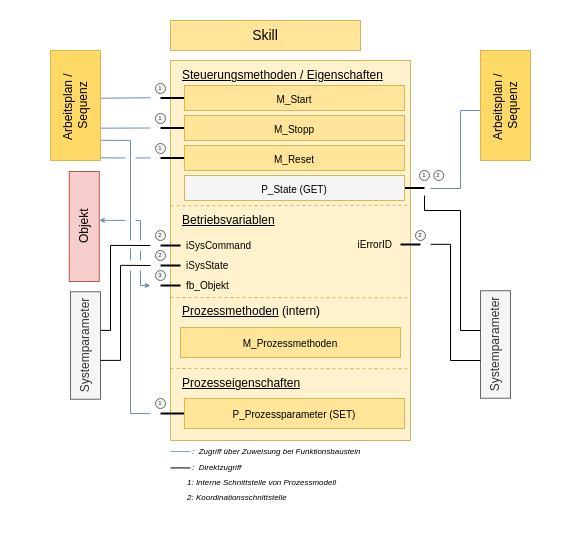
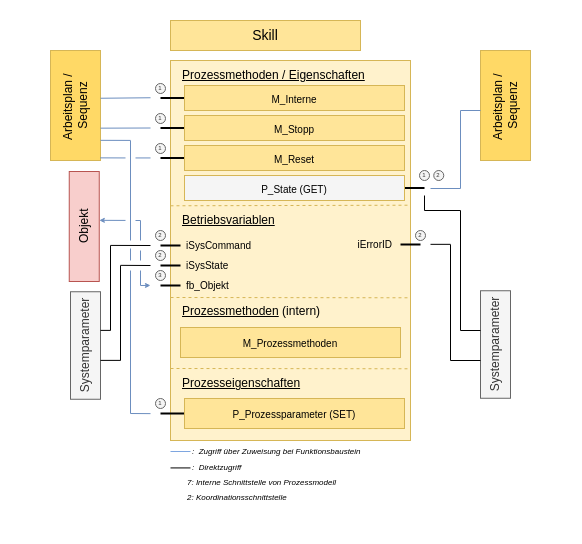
  <mxCell id="0" />
  <mxCell id="1" parent="0" />
  <mxCell id="2" value="Skill" style="rounded=0;whiteSpace=wrap;html=1;fillColor=#FFE599;strokeColor=#d6b656;fontSize=14;" parent="1" vertex="1"><mxGeometry x="170" y="20" width="190" height="30" as="geometry" /></mxCell>
  <mxCell id="3" value="" style="rounded=0;whiteSpace=wrap;html=1;fillColor=#fff2cc;strokeColor=#d6b656;" parent="1" vertex="1"><mxGeometry x="170" y="60" width="240" height="380" as="geometry" /></mxCell>
- <mxCell id="4" value="Steuerungsmethoden / Eigenschaften" style="text;html=1;align=left;verticalAlign=middle;whiteSpace=wrap;rounded=0;fontStyle=4" parent="1" vertex="1"><mxGeometry x="180" y="60" width="220" height="30" as="geometry" /></mxCell>
+ <mxCell id="4" value="Prozessmethoden / Eigenschaften" style="text;html=1;align=left;verticalAlign=middle;whiteSpace=wrap;rounded=0;fontStyle=4" parent="1" vertex="1"><mxGeometry x="180" y="60" width="220" height="30" as="geometry" /></mxCell>
  <mxCell id="5" value="" style="rounded=0;whiteSpace=wrap;html=1;fillColor=none;strokeColor=none;" parent="1" vertex="1"><mxGeometry x="180" y="90" width="220" height="20" as="geometry" /></mxCell>
  <mxCell id="6" value="" style="rounded=0;whiteSpace=wrap;html=1;fillColor=none;strokeColor=none;" parent="1" vertex="1"><mxGeometry x="180" y="110" width="220" height="20" as="geometry" /></mxCell>
  <mxCell id="7" value="" style="rounded=0;whiteSpace=wrap;html=1;fillColor=none;strokeColor=none;" parent="1" vertex="1"><mxGeometry x="180" y="130" width="220" height="20" as="geometry" /></mxCell>
  <mxCell id="8" value="" style="rounded=0;whiteSpace=wrap;html=1;fillColor=none;strokeColor=none;" parent="1" vertex="1"><mxGeometry x="180" y="150" width="220" height="20" as="geometry" /></mxCell>
  <mxCell id="9" value="" style="rounded=0;whiteSpace=wrap;html=1;fillColor=none;strokeColor=none;" parent="1" vertex="1"><mxGeometry x="180" y="170" width="220" height="20" as="geometry" /></mxCell>
  <mxCell id="10" value="Betriebsvariablen" style="text;html=1;align=left;verticalAlign=middle;whiteSpace=wrap;rounded=0;fontStyle=4" parent="1" vertex="1"><mxGeometry x="180" y="205" width="120" height="30" as="geometry" /></mxCell>
  <mxCell id="11" value="" style="rounded=0;whiteSpace=wrap;html=1;fillColor=none;strokeColor=none;" parent="1" vertex="1"><mxGeometry x="180" y="235" width="220" height="20" as="geometry" /></mxCell>
  <mxCell id="12" value="" style="endArrow=none;html=1;rounded=0;strokeWidth=2;" parent="1" source="11" edge="1"><mxGeometry width="50" height="50" relative="1" as="geometry"><mxPoint x="220" y="305" as="sourcePoint" /><mxPoint x="160" y="245" as="targetPoint" /></mxGeometry></mxCell>
  <mxCell id="13" value="iSysCommand" style="text;html=1;align=left;verticalAlign=middle;whiteSpace=wrap;rounded=0;fontStyle=0;fontSize=10;" parent="1" vertex="1"><mxGeometry x="184" y="240" width="76" height="10" as="geometry" /></mxCell>
  <mxCell id="14" value="" style="rounded=0;whiteSpace=wrap;html=1;fillColor=none;strokeColor=none;" parent="1" vertex="1"><mxGeometry x="180" y="255" width="220" height="20" as="geometry" /></mxCell>
  <mxCell id="15" value="" style="endArrow=none;html=1;rounded=0;strokeWidth=2;" parent="1" source="14" edge="1"><mxGeometry width="50" height="50" relative="1" as="geometry"><mxPoint x="220" y="325" as="sourcePoint" /><mxPoint x="160" y="265" as="targetPoint" /></mxGeometry></mxCell>
  <mxCell id="16" value="iSysState" style="text;html=1;align=left;verticalAlign=middle;whiteSpace=wrap;rounded=0;fontStyle=0;fontSize=10;" parent="1" vertex="1"><mxGeometry x="184" y="260" width="76" height="10" as="geometry" /></mxCell>
  <mxCell id="17" value="" style="rounded=0;whiteSpace=wrap;html=1;fillColor=none;strokeColor=none;" parent="1" vertex="1"><mxGeometry x="180" y="275" width="220" height="20" as="geometry" /></mxCell>
  <mxCell id="18" value="" style="endArrow=none;html=1;rounded=0;strokeWidth=2;" parent="1" source="17" edge="1"><mxGeometry width="50" height="50" relative="1" as="geometry"><mxPoint x="220" y="345" as="sourcePoint" /><mxPoint x="160" y="285" as="targetPoint" /></mxGeometry></mxCell>
  <mxCell id="19" value="fb_Objekt" style="text;html=1;align=left;verticalAlign=middle;whiteSpace=wrap;rounded=0;fontStyle=0;fontSize=10;" parent="1" vertex="1"><mxGeometry x="184" y="280" width="76" height="10" as="geometry" /></mxCell>
  <mxCell id="20" value="Prozesseigenschaften" style="text;html=1;align=left;verticalAlign=middle;whiteSpace=wrap;rounded=0;fontStyle=4" parent="1" vertex="1"><mxGeometry x="180" y="368" width="120" height="30" as="geometry" /></mxCell>
  <mxCell id="21" value="" style="rounded=0;whiteSpace=wrap;html=1;fillColor=none;strokeColor=none;" parent="1" vertex="1"><mxGeometry x="180" y="393" width="220" height="20" as="geometry" /></mxCell>
  <mxCell id="22" style="edgeStyle=orthogonalEdgeStyle;rounded=0;orthogonalLoop=1;jettySize=auto;html=1;endArrow=none;endFill=0;strokeWidth=2;" parent="1" source="23" edge="1"><mxGeometry relative="1" as="geometry"><mxPoint x="420" y="187.5" as="targetPoint" /></mxGeometry></mxCell>
  <mxCell id="23" value="&lt;font style=&quot;font-size: 10px;&quot;&gt;P_State (GET)&lt;/font&gt;" style="rounded=0;whiteSpace=wrap;html=1;fillColor=#f5f5f5;strokeColor=#d6b656;fontSize=14;" parent="1" vertex="1"><mxGeometry x="184" y="175" width="220" height="25" as="geometry" /></mxCell>
  <mxCell id="24" value="" style="endArrow=none;html=1;rounded=0;fillColor=#fff2cc;strokeColor=#d6b656;entryX=1;entryY=0.464;entryDx=0;entryDy=0;entryPerimeter=0;exitX=0;exitY=0.466;exitDx=0;exitDy=0;exitPerimeter=0;strokeWidth=1;dashed=1;" parent="1" edge="1"><mxGeometry width="50" height="50" relative="1" as="geometry"><mxPoint x="170" y="205.29" as="sourcePoint" /><mxPoint x="410" y="204.71" as="targetPoint" /></mxGeometry></mxCell>
  <mxCell id="25" value="" style="endArrow=none;html=1;rounded=0;fillColor=#fff2cc;strokeColor=#d6b656;exitX=0;exitY=0.792;exitDx=0;exitDy=0;exitPerimeter=0;strokeWidth=1;dashed=1;entryX=1;entryY=0.793;entryDx=0;entryDy=0;entryPerimeter=0;" parent="1" edge="1"><mxGeometry width="50" height="50" relative="1" as="geometry"><mxPoint x="170" y="368" as="sourcePoint" /><mxPoint x="410" y="368.29" as="targetPoint" /></mxGeometry></mxCell>
  <mxCell id="26" value="Arbeitsplan /&amp;nbsp;&lt;div&gt;Sequenz&lt;/div&gt;" style="rounded=0;whiteSpace=wrap;html=1;rotation=-90;fillColor=#FFD966;strokeColor=#d6b656;" parent="1" vertex="1"><mxGeometry x="20" y="80" width="110" height="50" as="geometry" /></mxCell>
  <mxCell id="27" value="Systemparameter" style="rounded=0;whiteSpace=wrap;html=1;rotation=-90;fillColor=#f5f5f5;fontColor=#333333;strokeColor=#666666;" parent="1" vertex="1"><mxGeometry x="441.25" y="329" width="107.5" height="30" as="geometry" /></mxCell>
  <mxCell id="28" value="Arbeitsplan /&amp;nbsp;&lt;div&gt;Sequenz&lt;/div&gt;" style="rounded=0;whiteSpace=wrap;html=1;rotation=-90;fillColor=#FFD966;strokeColor=#d6b656;" parent="1" vertex="1"><mxGeometry x="450" y="80" width="110" height="50" as="geometry" /></mxCell>
  <mxCell id="29" value="Objekt" style="rounded=0;whiteSpace=wrap;html=1;rotation=-90;fillColor=#f8cecc;strokeColor=#b85450;" parent="1" vertex="1"><mxGeometry x="28.75" y="211" width="110" height="30" as="geometry" /></mxCell>
  <mxCell id="30" value="Systemparameter" style="rounded=0;whiteSpace=wrap;html=1;rotation=-90;fillColor=#f5f5f5;fontColor=#333333;strokeColor=#666666;" parent="1" vertex="1"><mxGeometry x="31.25" y="330" width="107.5" height="30" as="geometry" /></mxCell>
  <mxCell id="31" value="" style="endArrow=none;html=1;rounded=0;" parent="1" edge="1"><mxGeometry width="50" height="50" relative="1" as="geometry"><mxPoint x="450" y="360" as="sourcePoint" /><mxPoint x="480" y="360" as="targetPoint" /></mxGeometry></mxCell>
  <mxCell id="32" value="" style="endArrow=classic;html=1;rounded=0;endFill=1;startSize=4;endSize=3;fillColor=#dae8fc;strokeColor=#6c8ebf;" parent="1" edge="1"><mxGeometry width="50" height="50" relative="1" as="geometry"><mxPoint x="140" y="285" as="sourcePoint" /><mxPoint x="150" y="284.92" as="targetPoint" /></mxGeometry></mxCell>
  <mxCell id="33" value="" style="endArrow=none;html=1;rounded=0;" parent="1" edge="1"><mxGeometry width="50" height="50" relative="1" as="geometry"><mxPoint x="120" y="264.85" as="sourcePoint" /><mxPoint x="150" y="265" as="targetPoint" /></mxGeometry></mxCell>
  <mxCell id="34" value="" style="endArrow=none;html=1;rounded=0;" parent="1" edge="1"><mxGeometry width="50" height="50" relative="1" as="geometry"><mxPoint x="110" y="244.92" as="sourcePoint" /><mxPoint x="150" y="245" as="targetPoint" /></mxGeometry></mxCell>
  <mxCell id="35" value="" style="endArrow=none;html=1;rounded=0;endSize=6;startSize=6;targetPerimeterSpacing=0;" parent="1" edge="1"><mxGeometry width="50" height="50" relative="1" as="geometry"><mxPoint x="120" y="265" as="sourcePoint" /><mxPoint x="120" y="360" as="targetPoint" /></mxGeometry></mxCell>
  <mxCell id="36" value="" style="endArrow=none;html=1;rounded=0;" parent="1" edge="1"><mxGeometry width="50" height="50" relative="1" as="geometry"><mxPoint x="100" y="359.89" as="sourcePoint" /><mxPoint x="120" y="359.89" as="targetPoint" /></mxGeometry></mxCell>
  <mxCell id="37" value="" style="endArrow=none;html=1;rounded=0;" parent="1" edge="1"><mxGeometry width="50" height="50" relative="1" as="geometry"><mxPoint x="110" y="245" as="sourcePoint" /><mxPoint x="110" y="330" as="targetPoint" /></mxGeometry></mxCell>
  <mxCell id="38" value="" style="endArrow=none;html=1;rounded=0;" parent="1" edge="1"><mxGeometry width="50" height="50" relative="1" as="geometry"><mxPoint x="110" y="329.89" as="sourcePoint" /><mxPoint x="100" y="329.89" as="targetPoint" /></mxGeometry></mxCell>
  <mxCell id="39" value="" style="endArrow=none;html=1;rounded=0;fillColor=#dae8fc;strokeColor=#6c8ebf;" parent="1" edge="1"><mxGeometry width="50" height="50" relative="1" as="geometry"><mxPoint x="460" y="188" as="sourcePoint" /><mxPoint x="460" y="110" as="targetPoint" /></mxGeometry></mxCell>
  <mxCell id="40" value="" style="endArrow=none;html=1;rounded=0;" parent="1" edge="1"><mxGeometry width="50" height="50" relative="1" as="geometry"><mxPoint x="460" y="330" as="sourcePoint" /><mxPoint x="480" y="330" as="targetPoint" /></mxGeometry></mxCell>
  <mxCell id="41" value="" style="endArrow=none;html=1;rounded=0;fillColor=#dae8fc;strokeColor=#6c8ebf;" parent="1" edge="1"><mxGeometry width="50" height="50" relative="1" as="geometry"><mxPoint x="130" y="413" as="sourcePoint" /><mxPoint x="150" y="413.14" as="targetPoint" /></mxGeometry></mxCell>
  <mxCell id="42" value="" style="endArrow=none;html=1;rounded=0;fillColor=#dae8fc;strokeColor=#6c8ebf;" parent="1" edge="1"><mxGeometry width="50" height="50" relative="1" as="geometry"><mxPoint x="130" y="413" as="sourcePoint" /><mxPoint x="130" y="270" as="targetPoint" /></mxGeometry></mxCell>
  <mxCell id="43" value="" style="endArrow=none;html=1;rounded=0;fillColor=#dae8fc;strokeColor=#6c8ebf;" parent="1" edge="1"><mxGeometry width="50" height="50" relative="1" as="geometry"><mxPoint x="130" y="248" as="sourcePoint" /><mxPoint x="130" y="260" as="targetPoint" /></mxGeometry></mxCell>
  <mxCell id="44" value="" style="endArrow=none;html=1;rounded=0;fillColor=#dae8fc;strokeColor=#6c8ebf;" parent="1" edge="1"><mxGeometry width="50" height="50" relative="1" as="geometry"><mxPoint x="130" y="140" as="sourcePoint" /><mxPoint x="130" y="240" as="targetPoint" /></mxGeometry></mxCell>
  <mxCell id="45" value="" style="endArrow=none;html=1;rounded=0;fillColor=#dae8fc;strokeColor=#6c8ebf;" parent="1" edge="1"><mxGeometry width="50" height="50" relative="1" as="geometry"><mxPoint x="130" y="139.92" as="sourcePoint" /><mxPoint x="100" y="139.84" as="targetPoint" /></mxGeometry></mxCell>
  <mxCell id="46" value="2" style="ellipse;whiteSpace=wrap;html=1;aspect=fixed;fontSize=6;fillColor=#f5f5f5;fontColor=#333333;strokeColor=#666666;" parent="1" vertex="1"><mxGeometry x="433.25" y="170" width="10" height="10" as="geometry" /></mxCell>
  <mxCell id="47" value="2" style="ellipse;whiteSpace=wrap;html=1;aspect=fixed;fontSize=6;fillColor=#f5f5f5;fontColor=#333333;strokeColor=#666666;" parent="1" vertex="1"><mxGeometry x="155" y="230" width="10" height="10" as="geometry" /></mxCell>
  <mxCell id="48" value="2" style="ellipse;whiteSpace=wrap;html=1;aspect=fixed;fontSize=6;fillColor=#f5f5f5;fontColor=#333333;strokeColor=#666666;" parent="1" vertex="1"><mxGeometry x="155" y="250" width="10" height="10" as="geometry" /></mxCell>
  <mxCell id="49" value="3" style="ellipse;whiteSpace=wrap;html=1;aspect=fixed;fontSize=6;fillColor=#f5f5f5;fontColor=#333333;strokeColor=#666666;" parent="1" vertex="1"><mxGeometry x="155" y="270" width="10" height="10" as="geometry" /></mxCell>
  <mxCell id="50" value="1" style="ellipse;whiteSpace=wrap;html=1;aspect=fixed;fontSize=6;fillColor=#f5f5f5;fontColor=#333333;strokeColor=#666666;" parent="1" vertex="1"><mxGeometry x="155" y="83" width="10" height="10" as="geometry" /></mxCell>
  <mxCell id="51" value="1" style="ellipse;whiteSpace=wrap;html=1;aspect=fixed;fontSize=6;fillColor=#f5f5f5;fontColor=#333333;strokeColor=#666666;" parent="1" vertex="1"><mxGeometry x="155" y="398" width="10" height="10" as="geometry" /></mxCell>
  <mxCell id="52" style="edgeStyle=orthogonalEdgeStyle;rounded=0;orthogonalLoop=1;jettySize=auto;html=1;endArrow=none;endFill=0;strokeWidth=2;" parent="1" source="53" edge="1"><mxGeometry relative="1" as="geometry"><mxPoint x="160" y="97.5" as="targetPoint" /></mxGeometry></mxCell>
- <mxCell id="53" value="&lt;font style=&quot;font-size: 10px;&quot;&gt;M_Start&lt;/font&gt;" style="rounded=0;whiteSpace=wrap;html=1;fillColor=#FFE599;strokeColor=#d6b656;fontSize=14;" parent="1" vertex="1"><mxGeometry x="184" y="85" width="220" height="25" as="geometry" /></mxCell>
+ <mxCell id="53" value="&lt;font style=&quot;font-size: 10px;&quot;&gt;M_Interne&lt;/font&gt;" style="rounded=0;whiteSpace=wrap;html=1;fillColor=#FFE599;strokeColor=#d6b656;fontSize=14;" parent="1" vertex="1"><mxGeometry x="184" y="85" width="220" height="25" as="geometry" /></mxCell>
  <mxCell id="54" style="edgeStyle=orthogonalEdgeStyle;rounded=0;orthogonalLoop=1;jettySize=auto;html=1;endArrow=none;endFill=0;strokeWidth=2;" parent="1" source="55" edge="1"><mxGeometry relative="1" as="geometry"><mxPoint x="160" y="127.5" as="targetPoint" /></mxGeometry></mxCell>
  <mxCell id="55" value="&lt;font style=&quot;font-size: 10px;&quot;&gt;M_Stopp&lt;/font&gt;" style="rounded=0;whiteSpace=wrap;html=1;fillColor=#FFE599;strokeColor=#d6b656;fontSize=14;" parent="1" vertex="1"><mxGeometry x="184" y="115" width="220" height="25" as="geometry" /></mxCell>
  <mxCell id="56" style="edgeStyle=orthogonalEdgeStyle;rounded=0;orthogonalLoop=1;jettySize=auto;html=1;endArrow=none;endFill=0;strokeWidth=2;" parent="1" source="57" edge="1"><mxGeometry relative="1" as="geometry"><mxPoint x="160" y="157.5" as="targetPoint" /></mxGeometry></mxCell>
  <mxCell id="57" value="&lt;font style=&quot;font-size: 10px;&quot;&gt;M_Reset&lt;/font&gt;" style="rounded=0;whiteSpace=wrap;html=1;fillColor=#FFE599;strokeColor=#d6b656;fontSize=14;" parent="1" vertex="1"><mxGeometry x="184" y="145" width="220" height="25" as="geometry" /></mxCell>
  <mxCell id="58" style="edgeStyle=orthogonalEdgeStyle;rounded=0;orthogonalLoop=1;jettySize=auto;html=1;endArrow=none;endFill=0;strokeWidth=2;" parent="1" edge="1"><mxGeometry relative="1" as="geometry"><mxPoint x="420" y="244" as="targetPoint" /><mxPoint x="400" y="244" as="sourcePoint" /></mxGeometry></mxCell>
  <mxCell id="59" value="iErrorID" style="text;html=1;align=right;verticalAlign=middle;whiteSpace=wrap;rounded=0;fontStyle=0;fontSize=10;" parent="1" vertex="1"><mxGeometry x="319" y="239" width="75" height="10" as="geometry" /></mxCell>
  <mxCell id="60" value="2" style="ellipse;whiteSpace=wrap;html=1;aspect=fixed;fontSize=6;fillColor=#f5f5f5;fontColor=#333333;strokeColor=#666666;" parent="1" vertex="1"><mxGeometry x="415" y="230" width="10" height="10" as="geometry" /></mxCell>
  <mxCell id="61" style="edgeStyle=orthogonalEdgeStyle;rounded=0;orthogonalLoop=1;jettySize=auto;html=1;strokeWidth=2;endArrow=none;endFill=0;" parent="1" source="62" edge="1"><mxGeometry relative="1" as="geometry"><mxPoint x="160" y="413" as="targetPoint" /></mxGeometry></mxCell>
  <mxCell id="62" value="&lt;font style=&quot;font-size: 10px;&quot;&gt;P_Prozessparameter (SET)&lt;/font&gt;" style="rounded=0;whiteSpace=wrap;html=1;fillColor=#FFE599;strokeColor=#d6b656;fontSize=14;" parent="1" vertex="1"><mxGeometry x="184" y="398" width="220" height="30" as="geometry" /></mxCell>
  <mxCell id="63" value="1" style="ellipse;whiteSpace=wrap;html=1;aspect=fixed;fontSize=6;fillColor=#f5f5f5;fontColor=#333333;strokeColor=#666666;" parent="1" vertex="1"><mxGeometry x="155" y="113" width="10" height="10" as="geometry" /></mxCell>
  <mxCell id="64" value="1" style="ellipse;whiteSpace=wrap;html=1;aspect=fixed;fontSize=6;fillColor=#f5f5f5;fontColor=#333333;strokeColor=#666666;" parent="1" vertex="1"><mxGeometry x="155" y="143" width="10" height="10" as="geometry" /></mxCell>
  <mxCell id="65" value="" style="endArrow=none;html=1;rounded=0;entryX=0.294;entryY=1;entryDx=0;entryDy=0;entryPerimeter=0;fillColor=#dae8fc;strokeColor=#6c8ebf;" parent="1" target="26" edge="1"><mxGeometry width="50" height="50" relative="1" as="geometry"><mxPoint x="150" y="127.5" as="sourcePoint" /><mxPoint x="125" y="127.42" as="targetPoint" /></mxGeometry></mxCell>
  <mxCell id="66" value="" style="endArrow=none;html=1;rounded=0;entryX=0.294;entryY=1;entryDx=0;entryDy=0;entryPerimeter=0;fillColor=#dae8fc;strokeColor=#6c8ebf;" parent="1" edge="1"><mxGeometry width="50" height="50" relative="1" as="geometry"><mxPoint x="150" y="97.25" as="sourcePoint" /><mxPoint x="100" y="97.75" as="targetPoint" /></mxGeometry></mxCell>
  <mxCell id="67" value="" style="endArrow=none;html=1;rounded=0;fillColor=#dae8fc;strokeColor=#6c8ebf;" parent="1" edge="1"><mxGeometry width="50" height="50" relative="1" as="geometry"><mxPoint x="150" y="157.44" as="sourcePoint" /><mxPoint x="135" y="157.44" as="targetPoint" /></mxGeometry></mxCell>
  <mxCell id="68" value="" style="endArrow=none;html=1;rounded=0;entryX=0.024;entryY=0.993;entryDx=0;entryDy=0;entryPerimeter=0;fillColor=#dae8fc;strokeColor=#6c8ebf;" parent="1" target="26" edge="1"><mxGeometry width="50" height="50" relative="1" as="geometry"><mxPoint x="125" y="157.44" as="sourcePoint" /><mxPoint x="110" y="157.44" as="targetPoint" /></mxGeometry></mxCell>
  <mxCell id="69" value="" style="endArrow=none;html=1;rounded=0;fillColor=#dae8fc;strokeColor=#6c8ebf;" parent="1" edge="1"><mxGeometry width="50" height="50" relative="1" as="geometry"><mxPoint x="140" y="285" as="sourcePoint" /><mxPoint x="140" y="270" as="targetPoint" /></mxGeometry></mxCell>
  <mxCell id="70" value="" style="endArrow=none;html=1;rounded=0;fillColor=#dae8fc;strokeColor=#6c8ebf;" parent="1" edge="1"><mxGeometry width="50" height="50" relative="1" as="geometry"><mxPoint x="140" y="260" as="sourcePoint" /><mxPoint x="140" y="250" as="targetPoint" /></mxGeometry></mxCell>
  <mxCell id="71" value="" style="endArrow=none;html=1;rounded=0;fillColor=#dae8fc;strokeColor=#6c8ebf;" parent="1" edge="1"><mxGeometry width="50" height="50" relative="1" as="geometry"><mxPoint x="140" y="240" as="sourcePoint" /><mxPoint x="140" y="220" as="targetPoint" /></mxGeometry></mxCell>
  <mxCell id="72" value="" style="endArrow=none;html=1;rounded=0;fillColor=#dae8fc;strokeColor=#6c8ebf;" parent="1" edge="1"><mxGeometry width="50" height="50" relative="1" as="geometry"><mxPoint x="135" y="220" as="sourcePoint" /><mxPoint x="140" y="220" as="targetPoint" /></mxGeometry></mxCell>
  <mxCell id="73" value="" style="endArrow=none;html=1;rounded=0;exitX=0.556;exitY=1.002;exitDx=0;exitDy=0;exitPerimeter=0;endFill=0;startArrow=classic;startFill=1;endSize=9;startSize=3;fillColor=#dae8fc;strokeColor=#6c8ebf;" parent="1" source="29" edge="1"><mxGeometry width="50" height="50" relative="1" as="geometry"><mxPoint x="120" y="219.91" as="sourcePoint" /><mxPoint x="125" y="219.91" as="targetPoint" /></mxGeometry></mxCell>
  <mxCell id="74" value="" style="endArrow=none;html=1;rounded=0;fillColor=#dae8fc;strokeColor=#6c8ebf;" parent="1" edge="1"><mxGeometry width="50" height="50" relative="1" as="geometry"><mxPoint x="480" y="110" as="sourcePoint" /><mxPoint x="460" y="110" as="targetPoint" /></mxGeometry></mxCell>
  <mxCell id="75" value="" style="endArrow=none;html=1;rounded=0;" parent="1" edge="1"><mxGeometry width="50" height="50" relative="1" as="geometry"><mxPoint x="450" y="360" as="sourcePoint" /><mxPoint x="450" y="244" as="targetPoint" /></mxGeometry></mxCell>
  <mxCell id="76" value="" style="endArrow=none;html=1;rounded=0;" parent="1" edge="1"><mxGeometry width="50" height="50" relative="1" as="geometry"><mxPoint x="450" y="243.83" as="sourcePoint" /><mxPoint x="430" y="243.83" as="targetPoint" /></mxGeometry></mxCell>
  <mxCell id="77" value="" style="group" parent="1" vertex="1" connectable="0"><mxGeometry x="185" y="472" width="210" height="50" as="geometry" /></mxCell>
  <mxCell id="78" value="2: Koordinationsschnittstelle" style="text;html=1;align=left;verticalAlign=middle;whiteSpace=wrap;rounded=0;fontSize=8;fontStyle=2" parent="77" vertex="1"><mxGeometry y="20" width="140" height="10" as="geometry" /></mxCell>
- <mxCell id="79" value="1: Interne Schnittstelle von Prozessmodell" style="text;html=1;align=left;verticalAlign=middle;whiteSpace=wrap;rounded=0;fontSize=8;fontStyle=2" parent="77" vertex="1"><mxGeometry width="210" height="20" as="geometry" /></mxCell>
+ <mxCell id="79" value="7: Interne Schnittstelle von Prozessmodell" style="text;html=1;align=left;verticalAlign=middle;whiteSpace=wrap;rounded=0;fontSize=8;fontStyle=2" parent="77" vertex="1"><mxGeometry width="210" height="20" as="geometry" /></mxCell>
  <mxCell id="80" value="" style="endArrow=none;html=1;rounded=0;fillColor=#fff2cc;strokeColor=#d6b656;exitX=0;exitY=0.792;exitDx=0;exitDy=0;exitPerimeter=0;strokeWidth=1;dashed=1;entryX=1;entryY=0.793;entryDx=0;entryDy=0;entryPerimeter=0;" parent="1" edge="1"><mxGeometry width="50" height="50" relative="1" as="geometry"><mxPoint x="170" y="297" as="sourcePoint" /><mxPoint x="410" y="297.29" as="targetPoint" /></mxGeometry></mxCell>
  <mxCell id="81" value="&lt;u&gt;Prozessmethoden&lt;/u&gt; (intern)" style="text;html=1;align=left;verticalAlign=middle;whiteSpace=wrap;rounded=0;fontStyle=0" parent="1" vertex="1"><mxGeometry x="180" y="296" width="180" height="30" as="geometry" /></mxCell>
  <mxCell id="82" value="&lt;font style=&quot;font-size: 10px;&quot;&gt;M_Prozessmethoden&lt;/font&gt;" style="rounded=0;whiteSpace=wrap;html=1;fillColor=#FFE599;strokeColor=#d6b656;fontSize=14;" parent="1" vertex="1"><mxGeometry x="180" y="327" width="220" height="30" as="geometry" /></mxCell>
  <mxCell id="83" value="" style="endArrow=none;html=1;rounded=0;fillColor=#dae8fc;strokeColor=#6c8ebf;" parent="1" edge="1"><mxGeometry width="50" height="50" relative="1" as="geometry"><mxPoint x="430" y="188" as="sourcePoint" /><mxPoint x="460" y="188" as="targetPoint" /></mxGeometry></mxCell>
  <mxCell id="84" value="" style="endArrow=none;html=1;rounded=0;" parent="1" edge="1"><mxGeometry width="50" height="50" relative="1" as="geometry"><mxPoint x="460" y="330" as="sourcePoint" /><mxPoint x="460" y="210" as="targetPoint" /></mxGeometry></mxCell>
  <mxCell id="85" value="" style="endArrow=none;html=1;rounded=0;" parent="1" edge="1"><mxGeometry width="50" height="50" relative="1" as="geometry"><mxPoint x="424" y="210" as="sourcePoint" /><mxPoint x="460" y="210" as="targetPoint" /></mxGeometry></mxCell>
  <mxCell id="86" value="" style="endArrow=none;html=1;rounded=0;" parent="1" edge="1"><mxGeometry width="50" height="50" relative="1" as="geometry"><mxPoint x="424" y="210" as="sourcePoint" /><mxPoint x="424" y="195" as="targetPoint" /></mxGeometry></mxCell>
  <mxCell id="87" value="1" style="ellipse;whiteSpace=wrap;html=1;aspect=fixed;fontSize=6;fillColor=#f5f5f5;fontColor=#333333;strokeColor=#666666;" parent="1" vertex="1"><mxGeometry x="419" y="170" width="10" height="10" as="geometry" /></mxCell>
  <mxCell id="88" value="" style="group" vertex="1" connectable="0" parent="1"><mxGeometry x="170" y="440" width="270" height="41" as="geometry" /></mxCell>
  <mxCell id="89" value="" style="endArrow=none;html=1;rounded=0;strokeWidth=1;strokeColor=#7EA6E0;" edge="1" parent="88"><mxGeometry width="50" height="50" relative="1" as="geometry"><mxPoint y="11" as="sourcePoint" /><mxPoint x="20" y="11" as="targetPoint" /></mxGeometry></mxCell>
  <mxCell id="90" value="" style="endArrow=none;html=1;rounded=0;strokeWidth=1;strokeColor=#000000;" edge="1" parent="88"><mxGeometry width="50" height="50" relative="1" as="geometry"><mxPoint y="27.43" as="sourcePoint" /><mxPoint x="20" y="27.43" as="targetPoint" /></mxGeometry></mxCell>
  <mxCell id="91" value="&lt;font style=&quot;font-size: 8px;&quot;&gt;&lt;i style=&quot;&quot;&gt;:&amp;nbsp; Zugriff über Zuweisung bei Funktionsbaustein&lt;/i&gt;&lt;/font&gt;" style="text;html=1;align=left;verticalAlign=middle;whiteSpace=wrap;rounded=0;" vertex="1" parent="88"><mxGeometry x="20" width="250" height="20" as="geometry" /></mxCell>
  <mxCell id="92" value="&lt;font style=&quot;font-size: 8px;&quot;&gt;&lt;i style=&quot;&quot;&gt;:&amp;nbsp; Direktzugriff&amp;nbsp;&lt;/i&gt;&lt;/font&gt;" style="text;html=1;align=left;verticalAlign=middle;whiteSpace=wrap;rounded=0;" vertex="1" parent="88"><mxGeometry x="20" y="16" width="250" height="20" as="geometry" /></mxCell>
